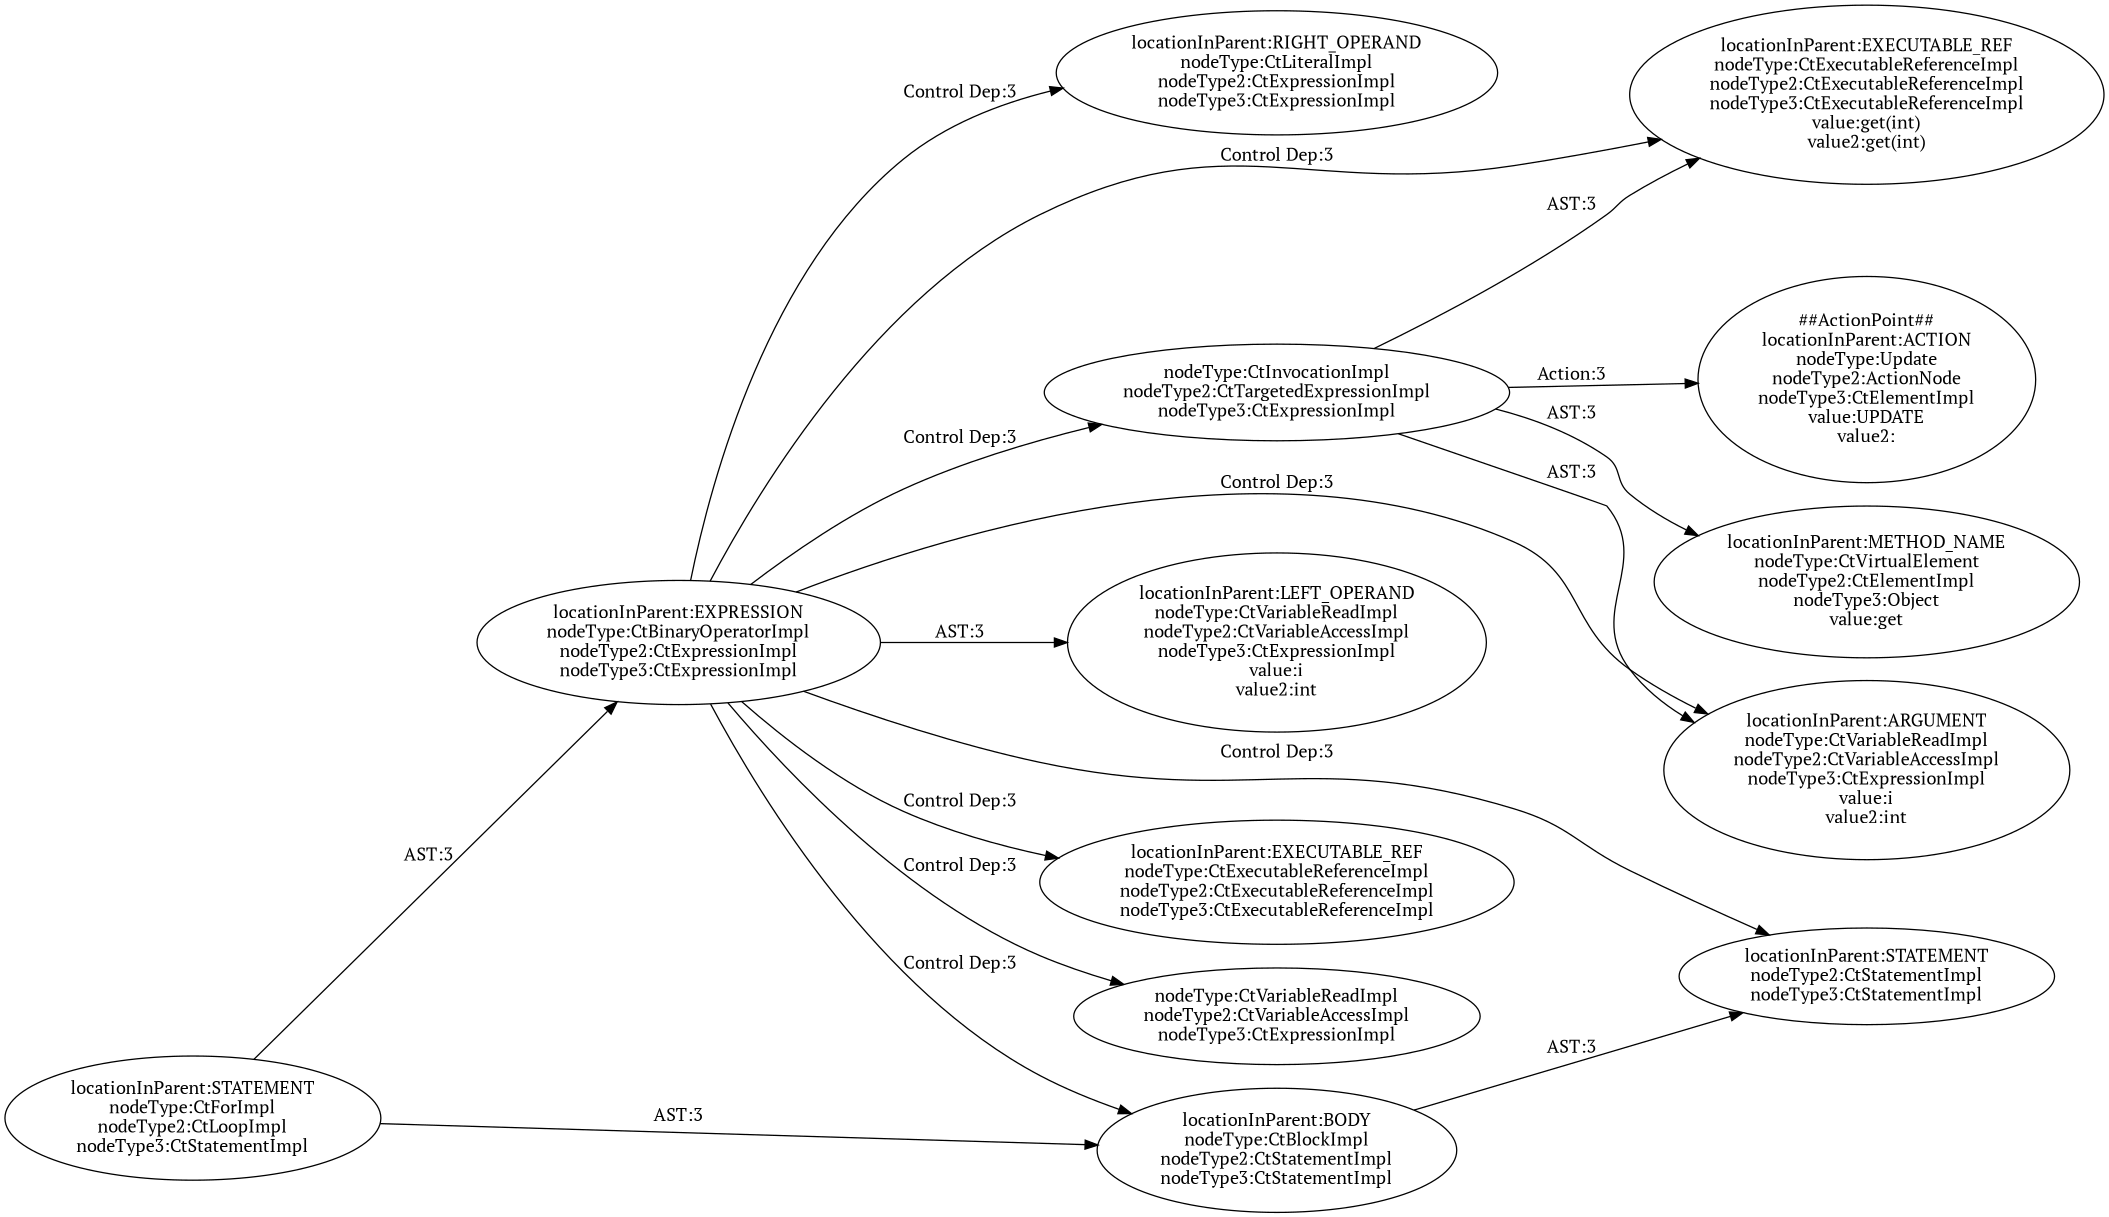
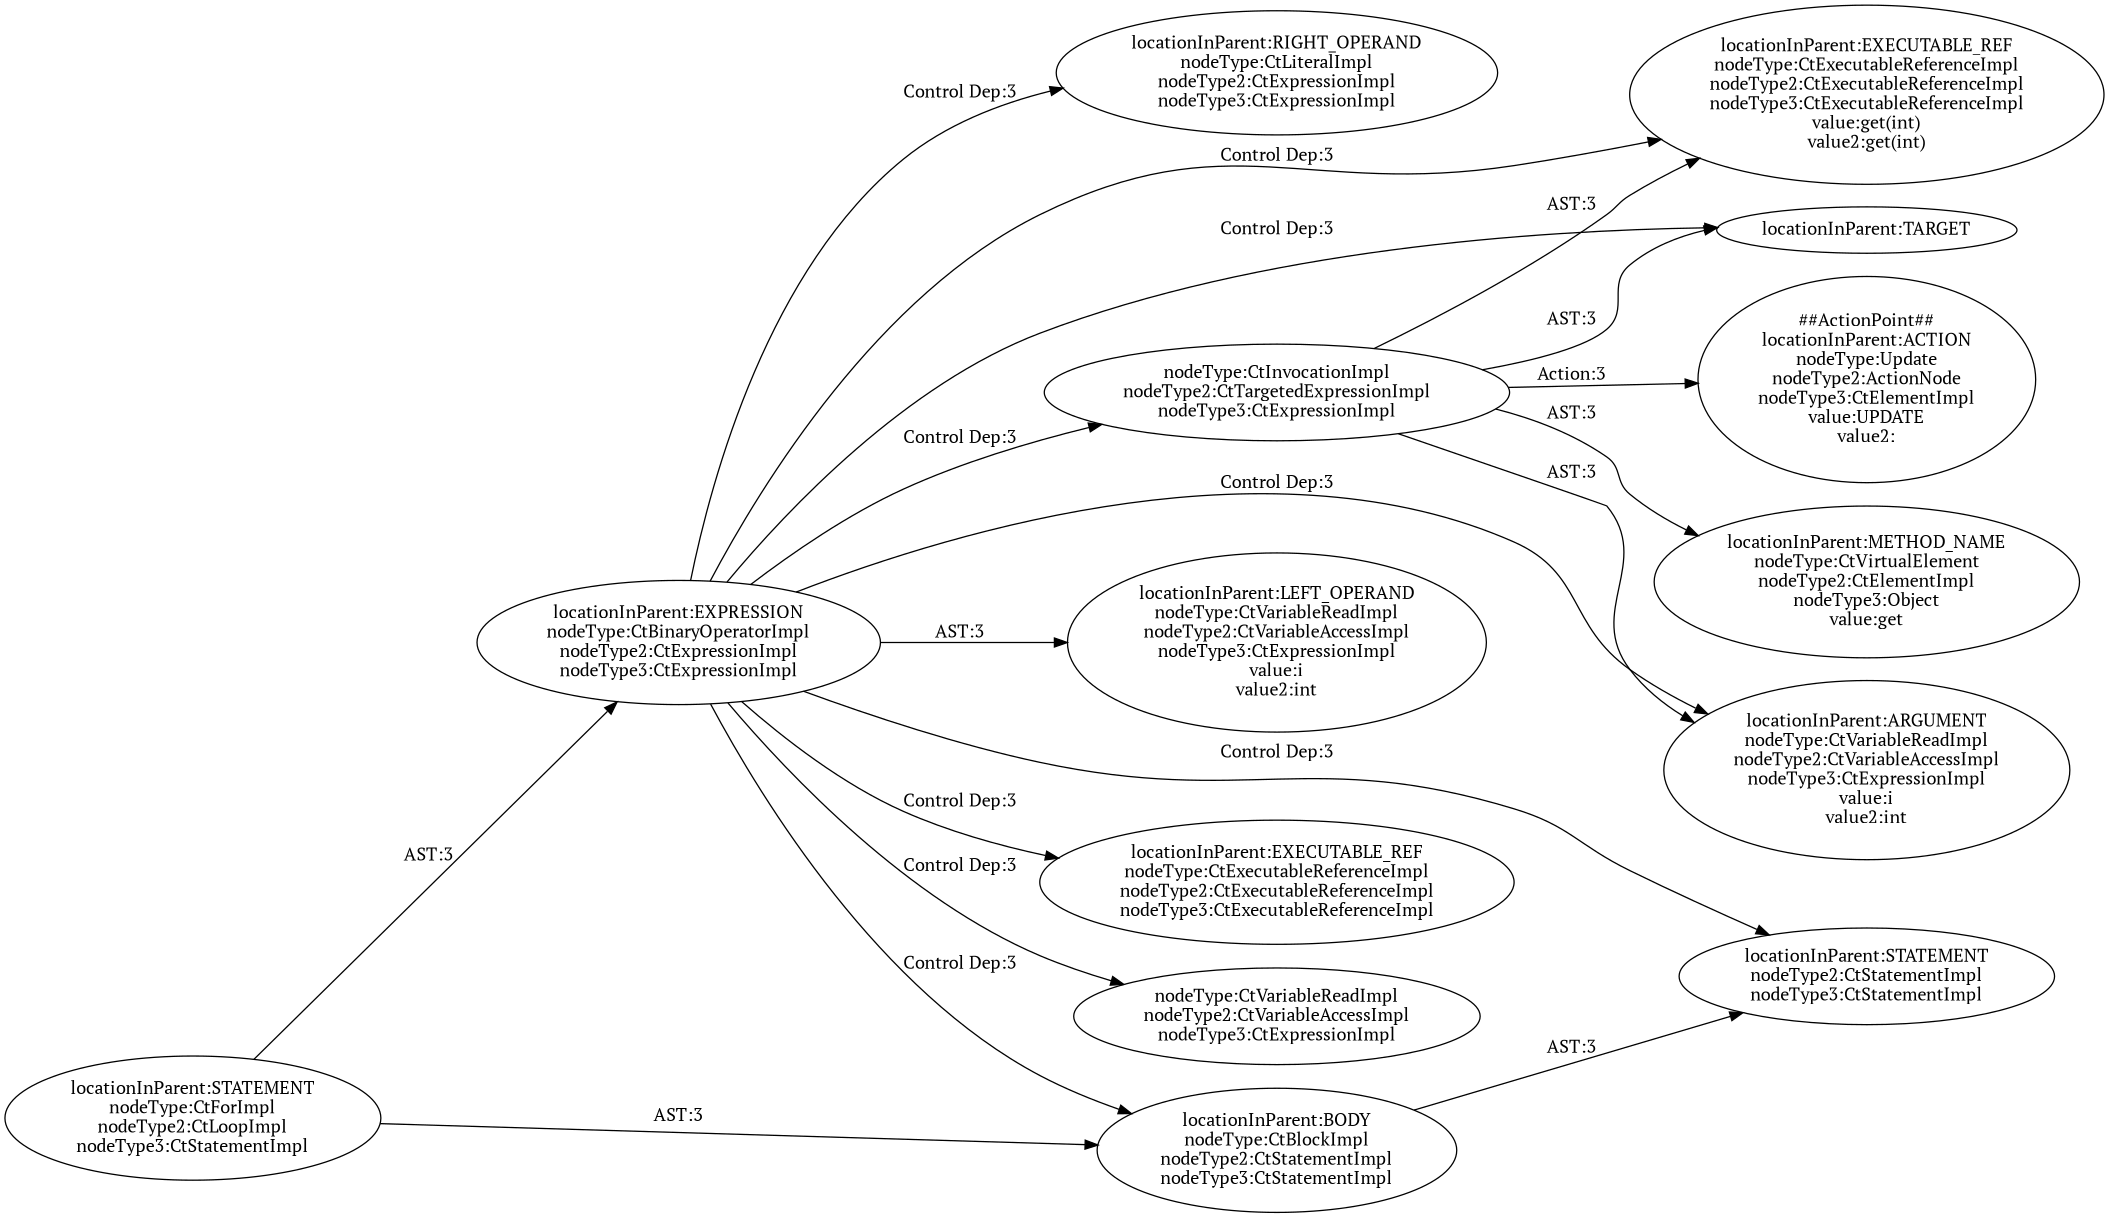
  digraph {
    rankdir=LR
    fontname="PT Serif"
    node [shape=ellipse fontname="PT Serif"]
    edge [fontname="PT Serif"]
    n1 [label="##ActionPoint##\nlocationInParent:ACTION\nnodeType:Update\nnodeType2:ActionNode\nnodeType3:CtElementImpl\nvalue:UPDATE\nvalue2:"]
    n2 [label="nodeType:CtInvocationImpl\nnodeType2:CtTargetedExpressionImpl\nnodeType3:CtExpressionImpl"]
    n3 [label="locationInParent:EXECUTABLE_REF\nnodeType:CtExecutableReferenceImpl\nnodeType2:CtExecutableReferenceImpl\nnodeType3:CtExecutableReferenceImpl\nvalue:get(int)\nvalue2:get(int)"]
+   n4 [label="locationInParent:TARGET"]
    n5 [label="locationInParent:ARGUMENT\nnodeType:CtVariableReadImpl\nnodeType2:CtVariableAccessImpl\nnodeType3:CtExpressionImpl\nvalue:i\nvalue2:int"]
    n6 [label="locationInParent:METHOD_NAME\nnodeType:CtVirtualElement\nnodeType2:CtElementImpl\nnodeType3:Object\nvalue:get"]
    n7 [label="locationInParent:EXPRESSION\nnodeType:CtBinaryOperatorImpl\nnodeType2:CtExpressionImpl\nnodeType3:CtExpressionImpl"]
    n8 [label="locationInParent:LEFT_OPERAND\nnodeType:CtVariableReadImpl\nnodeType2:CtVariableAccessImpl\nnodeType3:CtExpressionImpl\nvalue:i\nvalue2:int"]
    n9 [label="locationInParent:BODY\nnodeType:CtBlockImpl\nnodeType2:CtStatementImpl\nnodeType3:CtStatementImpl"]
    n10 [label="locationInParent:STATEMENT\nnodeType2:CtStatementImpl\nnodeType3:CtStatementImpl"]
    n11 [label="locationInParent:EXECUTABLE_REF\nnodeType:CtExecutableReferenceImpl\nnodeType2:CtExecutableReferenceImpl\nnodeType3:CtExecutableReferenceImpl"]
    n12 [label="nodeType:CtVariableReadImpl\nnodeType2:CtVariableAccessImpl\nnodeType3:CtExpressionImpl"]
    n13 [label="locationInParent:RIGHT_OPERAND\nnodeType:CtLiteralImpl\nnodeType2:CtExpressionImpl\nnodeType3:CtExpressionImpl"]
    n14 [label="locationInParent:STATEMENT\nnodeType:CtForImpl\nnodeType2:CtLoopImpl\nnodeType3:CtStatementImpl"]
    n2 -> n1 [label="Action:3"]
    n2 -> n3 [label="AST:3"]
+   n2 -> n4 [label="AST:3"]
    n2 -> n5 [label="AST:3"]
    n2 -> n6 [label="AST:3"]
    n7 -> n2 [label="Control Dep:3"]
    n7 -> n3 [label="Control Dep:3"]
+   n7 -> n4 [label="Control Dep:3"]
    n7 -> n5 [label="Control Dep:3"]
    n7 -> n8 [label="AST:3"]
    n7 -> n9 [label="Control Dep:3"]
    n7 -> n10 [label="Control Dep:3"]
    n7 -> n11 [label="Control Dep:3"]
    n7 -> n12 [label="Control Dep:3"]
    n7 -> n13 [label="Control Dep:3"]
    n9 -> n10 [label="AST:3"]
    n14 -> n7 [label="AST:3"]
    n14 -> n9 [label="AST:3"]
  }
